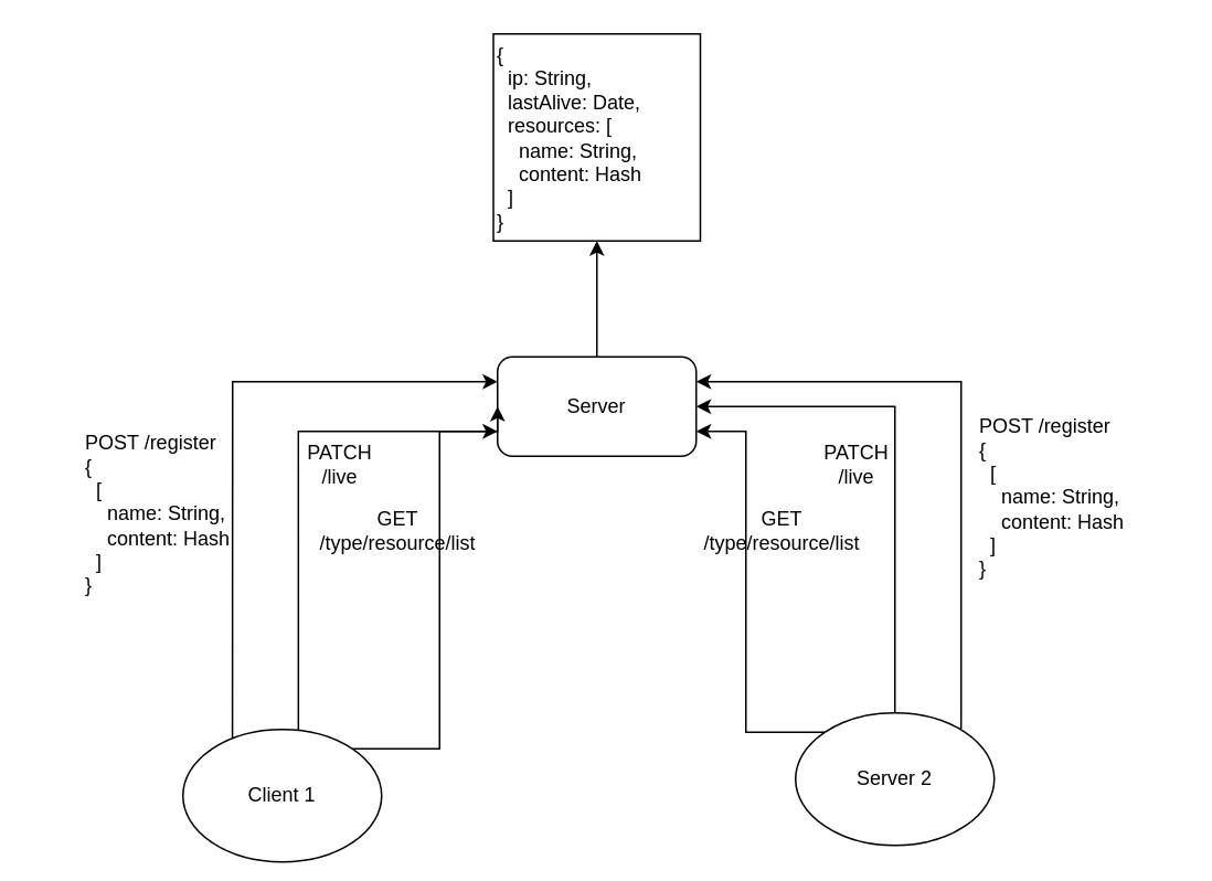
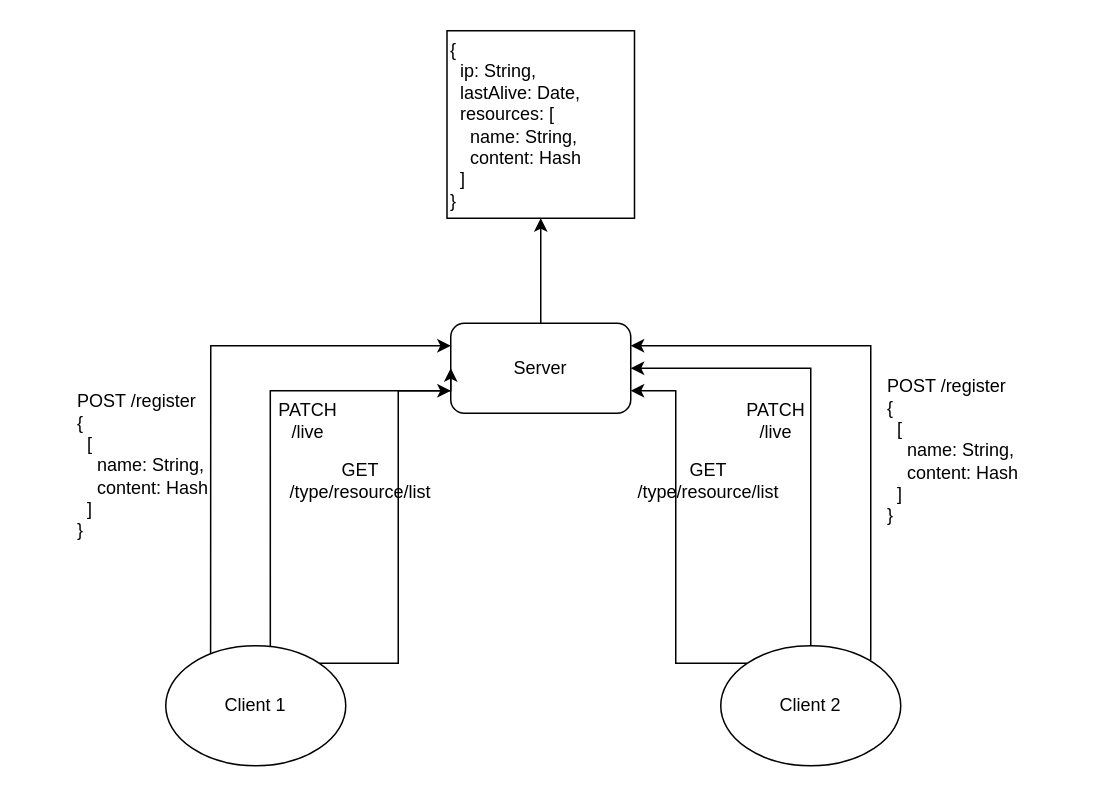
  <mxCell id="0" />
  <mxCell id="1" parent="0" />
  <mxCell id="2" style="edgeStyle=orthogonalEdgeStyle;rounded=0;orthogonalLoop=1;jettySize=auto;html=1;exitX=0.5;exitY=0;exitDx=0;exitDy=0;entryX=0.5;entryY=1;entryDx=0;entryDy=0;" edge="1" parent="1" source="3" target="14"><mxGeometry relative="1" as="geometry" /></mxCell>
  <mxCell id="3" value="Server" style="rounded=1;whiteSpace=wrap;html=1;" vertex="1" parent="1"><mxGeometry x="300" y="215" width="120" height="60" as="geometry" /></mxCell>
  <mxCell id="4" style="edgeStyle=orthogonalEdgeStyle;rounded=0;orthogonalLoop=1;jettySize=auto;html=1;entryX=0;entryY=0.5;entryDx=0;entryDy=0;exitX=0.581;exitY=0.016;exitDx=0;exitDy=0;exitPerimeter=0;" edge="1" parent="1" source="7" target="3"><mxGeometry relative="1" as="geometry"><Array as="points"><mxPoint x="180" y="260" /></Array></mxGeometry></mxCell>
  <mxCell id="5" style="edgeStyle=orthogonalEdgeStyle;rounded=0;orthogonalLoop=1;jettySize=auto;html=1;exitX=1;exitY=0;exitDx=0;exitDy=0;entryX=0;entryY=0.75;entryDx=0;entryDy=0;" edge="1" parent="1" source="7" target="3"><mxGeometry relative="1" as="geometry" /></mxCell>
  <mxCell id="6" style="edgeStyle=orthogonalEdgeStyle;rounded=0;orthogonalLoop=1;jettySize=auto;html=1;exitX=0.249;exitY=0.081;exitDx=0;exitDy=0;entryX=0;entryY=0.25;entryDx=0;entryDy=0;exitPerimeter=0;" edge="1" parent="1" source="7" target="3"><mxGeometry relative="1" as="geometry"><Array as="points"><mxPoint x="140" y="430" /><mxPoint x="140" y="245" /></Array></mxGeometry></mxCell>
- <mxCell id="7" value="Client 1" style="ellipse;whiteSpace=wrap;html=1;" vertex="1" parent="1"><mxGeometry x="110" y="440" width="120" height="80" as="geometry" /></mxCell>
+ <mxCell id="7" value="Client 1" style="ellipse;whiteSpace=wrap;html=1;" vertex="1" parent="1"><mxGeometry x="110" y="430" width="120" height="80" as="geometry" /></mxCell>
  <mxCell id="8" style="edgeStyle=orthogonalEdgeStyle;rounded=0;orthogonalLoop=1;jettySize=auto;html=1;exitX=0.5;exitY=0;exitDx=0;exitDy=0;entryX=1;entryY=0.5;entryDx=0;entryDy=0;" edge="1" parent="1" source="11" target="3"><mxGeometry relative="1" as="geometry" /></mxCell>
  <mxCell id="9" style="edgeStyle=orthogonalEdgeStyle;rounded=0;orthogonalLoop=1;jettySize=auto;html=1;exitX=0;exitY=0;exitDx=0;exitDy=0;entryX=1;entryY=0.75;entryDx=0;entryDy=0;" edge="1" parent="1" source="11" target="3"><mxGeometry relative="1" as="geometry" /></mxCell>
  <mxCell id="10" style="edgeStyle=orthogonalEdgeStyle;rounded=0;orthogonalLoop=1;jettySize=auto;html=1;exitX=0.833;exitY=0.12;exitDx=0;exitDy=0;entryX=1;entryY=0.25;entryDx=0;entryDy=0;exitPerimeter=0;" edge="1" parent="1" source="11" target="3"><mxGeometry relative="1" as="geometry"><Array as="points"><mxPoint x="580" y="430" /><mxPoint x="580" y="245" /></Array></mxGeometry></mxCell>
- <mxCell id="11" value="Server 2" style="ellipse;whiteSpace=wrap;html=1;" vertex="1" parent="1"><mxGeometry x="480" y="430" width="120" height="80" as="geometry" /></mxCell>
+ <mxCell id="11" value="Client 2" style="ellipse;whiteSpace=wrap;html=1;" vertex="1" parent="1"><mxGeometry x="480" y="430" width="120" height="80" as="geometry" /></mxCell>
  <mxCell id="12" value="&lt;div style=&quot;text-align: left&quot;&gt;&lt;span&gt;POST /register&lt;/span&gt;&lt;/div&gt;&lt;div style=&quot;text-align: left&quot;&gt;&lt;span&gt;{&lt;/span&gt;&lt;/div&gt;&lt;div style=&quot;text-align: left&quot;&gt;&lt;span&gt;&amp;nbsp; [&lt;/span&gt;&lt;/div&gt;&lt;div style=&quot;text-align: left&quot;&gt;&lt;span&gt;&amp;nbsp; &amp;nbsp; name: String,&lt;/span&gt;&lt;/div&gt;&lt;div style=&quot;text-align: left&quot;&gt;&lt;span&gt;&amp;nbsp; &amp;nbsp; content: Hash&lt;/span&gt;&lt;/div&gt;&lt;div style=&quot;text-align: left&quot;&gt;&lt;span&gt;&amp;nbsp; ]&lt;/span&gt;&lt;/div&gt;&lt;div style=&quot;text-align: left&quot;&gt;&lt;span&gt;}&lt;/span&gt;&lt;/div&gt;" style="text;html=1;strokeColor=none;fillColor=none;align=center;verticalAlign=middle;whiteSpace=wrap;rounded=0;" vertex="1" parent="1"><mxGeometry x="20" y="270" width="150" height="80" as="geometry" /></mxCell>
  <mxCell id="13" value="&lt;div style=&quot;text-align: left&quot;&gt;&lt;span&gt;POST /register&lt;/span&gt;&lt;/div&gt;&lt;div style=&quot;text-align: left&quot;&gt;&lt;span&gt;{&lt;/span&gt;&lt;/div&gt;&lt;div style=&quot;text-align: left&quot;&gt;&lt;span&gt;&amp;nbsp; [&lt;/span&gt;&lt;/div&gt;&lt;div style=&quot;text-align: left&quot;&gt;&lt;span&gt;&amp;nbsp; &amp;nbsp; name: String,&lt;/span&gt;&lt;/div&gt;&lt;div style=&quot;text-align: left&quot;&gt;&lt;span&gt;&amp;nbsp; &amp;nbsp; content: Hash&lt;/span&gt;&lt;/div&gt;&lt;div style=&quot;text-align: left&quot;&gt;&lt;span&gt;&amp;nbsp; ]&lt;/span&gt;&lt;/div&gt;&lt;div style=&quot;text-align: left&quot;&gt;&lt;span&gt;}&lt;/span&gt;&lt;/div&gt;" style="text;html=1;strokeColor=none;fillColor=none;align=center;verticalAlign=middle;whiteSpace=wrap;rounded=0;" vertex="1" parent="1"><mxGeometry x="560" y="260" width="150" height="80" as="geometry" /></mxCell>
  <mxCell id="14" value="{&lt;br&gt;&amp;nbsp; ip: String,&lt;br&gt;&amp;nbsp; lastAlive: Date,&lt;br&gt;&amp;nbsp; resources: [&lt;br&gt;&amp;nbsp; &amp;nbsp; name: String,&lt;br&gt;&amp;nbsp; &amp;nbsp; content: Hash&lt;br&gt;&amp;nbsp; ]&lt;br&gt;}" style="whiteSpace=wrap;html=1;aspect=fixed;align=left;" vertex="1" parent="1"><mxGeometry x="297.5" y="20" width="125" height="125" as="geometry" /></mxCell>
  <mxCell id="15" value="GET /type/resource/list" style="text;html=1;strokeColor=none;fillColor=none;align=center;verticalAlign=middle;whiteSpace=wrap;rounded=0;" vertex="1" parent="1"><mxGeometry x="220" y="310" width="40" height="20" as="geometry" /></mxCell>
  <mxCell id="16" value="GET /type/resource/list" style="text;html=1;strokeColor=none;fillColor=none;align=center;verticalAlign=middle;whiteSpace=wrap;rounded=0;" vertex="1" parent="1"><mxGeometry x="452" y="310" width="40" height="20" as="geometry" /></mxCell>
  <mxCell id="17" value="PATCH /live" style="text;html=1;strokeColor=none;fillColor=none;align=center;verticalAlign=middle;whiteSpace=wrap;rounded=0;" vertex="1" parent="1"><mxGeometry x="180" y="270" width="50" height="20" as="geometry" /></mxCell>
  <mxCell id="18" value="PATCH /live" style="text;html=1;strokeColor=none;fillColor=none;align=center;verticalAlign=middle;whiteSpace=wrap;rounded=0;" vertex="1" parent="1"><mxGeometry x="492" y="270" width="50" height="20" as="geometry" /></mxCell>
